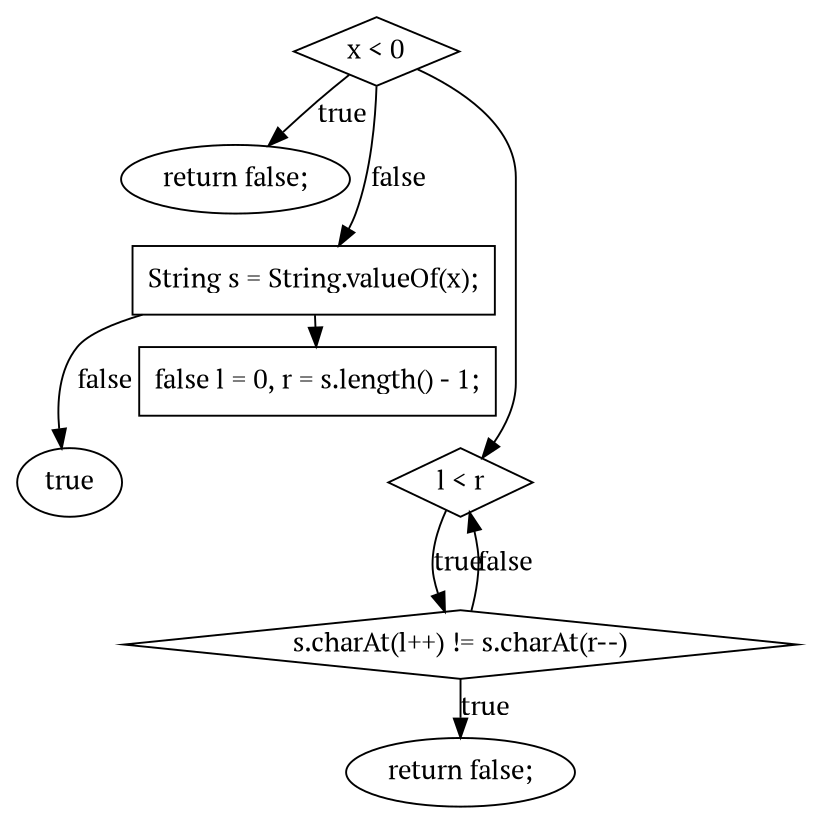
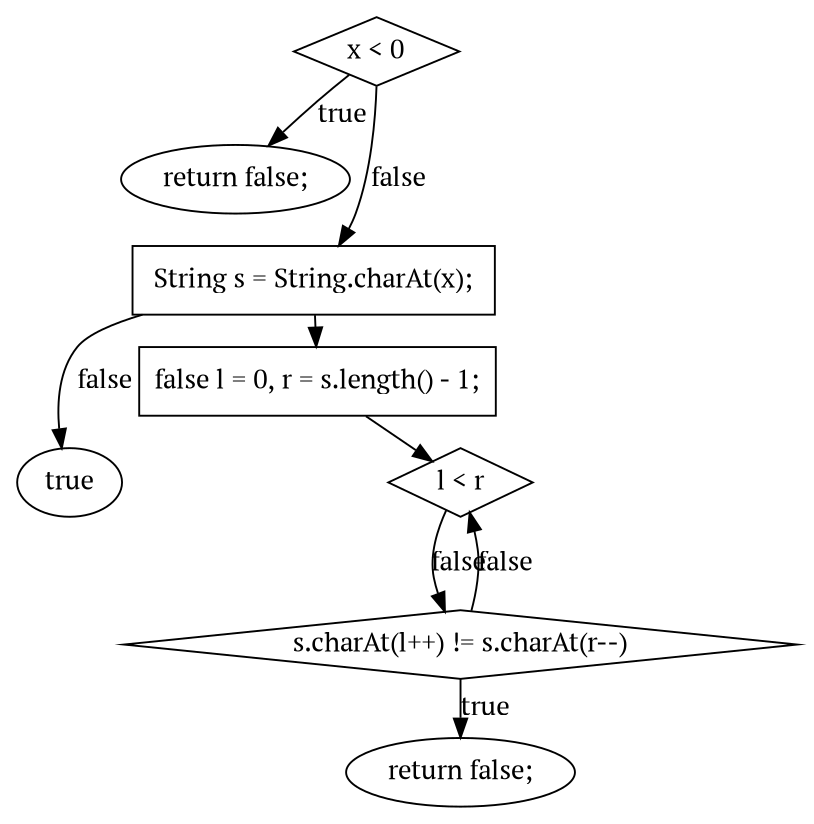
  digraph {
    fontname="PT Serif"
    nodesep=0.1
    ranksep=0.1
    node [fillcolor=white fontname="PT Serif" shape=diamond style=filled]
    edge [fontname="PT Serif" minlen=1]
    n1 [label="x \< 0"]
    n2 [label="return false;" shape=ellipse]
-   n3 [label="String s = String.valueOf(x);" shape=box]
+   n3 [label="String s = String.charAt(x);" shape=box]
    n4 [label="false l = 0, r = s.length() - 1;" shape=box]
    n5 [label=true shape=ellipse]
    n6 [label="l \< r"]
    n7 [label="s.charAt(l++) != s.charAt(r--)"]
    n8 [label="return false;" shape=ellipse]
    n1 -> n2 [label=true]
    n1 -> n3 [label=false minlen=2]
    n3 -> n4 [minlen=""]
    n3 -> n5 [label=false minlen=2]
-   n1 -> n6 [minlen=""]
-   n6 -> n7 [label=true]
+   n4 -> n6 [minlen=""]
+   n6 -> n7 [label=false]
    n7 -> n6 [label=false minlen=2]
    n7 -> n8 [label=true]
  }
